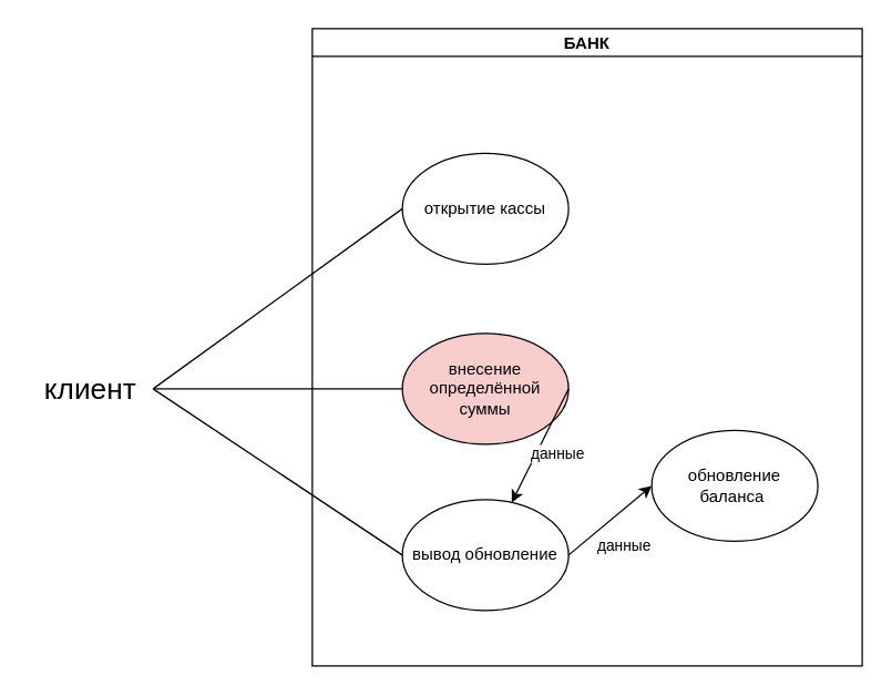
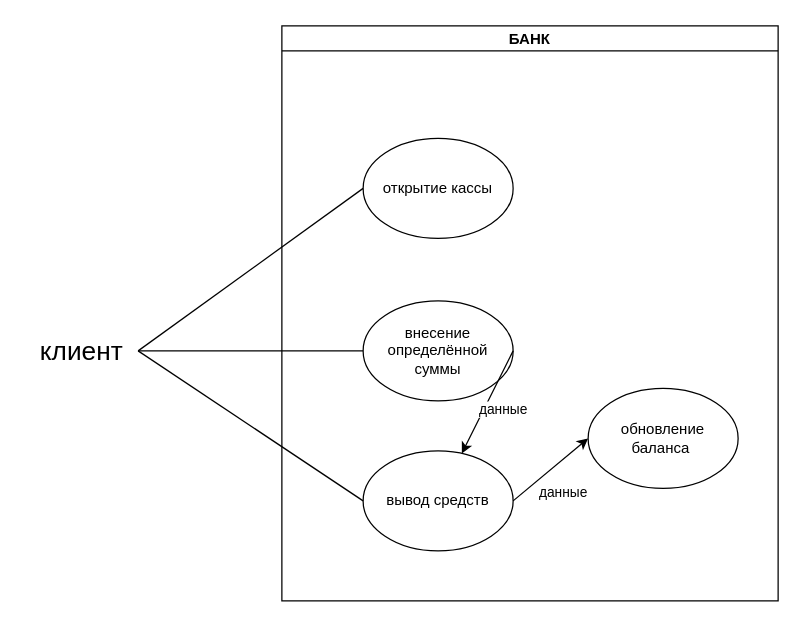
  <mxCell id="0" />
  <mxCell id="1" parent="0" />
  <mxCell id="2" value="БАНК" style="swimlane;startSize=20;" vertex="1" parent="1"><mxGeometry x="225" y="20" width="397" height="460" as="geometry"><mxRectangle x="215" y="180" width="50" height="40" as="alternateBounds" /></mxGeometry></mxCell>
  <mxCell id="3" value="открытие кассы" style="ellipse;whiteSpace=wrap;html=1;" vertex="1" parent="2"><mxGeometry x="65" y="90" width="120" height="80" as="geometry" /></mxCell>
- <mxCell id="4" value="внесение определённой суммы" style="ellipse;whiteSpace=wrap;html=1;fillColor=#f8cecc;" vertex="1" parent="2"><mxGeometry x="65" y="220" width="120" height="80" as="geometry" /></mxCell>
- <mxCell id="5" value="вывод обновление" style="ellipse;whiteSpace=wrap;html=1;" vertex="1" parent="2"><mxGeometry x="65" y="340" width="120" height="80" as="geometry" /></mxCell>
+ <mxCell id="4" value="внесение определённой суммы" style="ellipse;whiteSpace=wrap;html=1;" vertex="1" parent="2"><mxGeometry x="65" y="220" width="120" height="80" as="geometry" /></mxCell>
+ <mxCell id="5" value="вывод средств" style="ellipse;whiteSpace=wrap;html=1;" vertex="1" parent="2"><mxGeometry x="65" y="340" width="120" height="80" as="geometry" /></mxCell>
  <mxCell id="6" value="обновление баланса&amp;nbsp;" style="ellipse;whiteSpace=wrap;html=1;" vertex="1" parent="2"><mxGeometry x="245" y="290" width="120" height="80" as="geometry" /></mxCell>
  <mxCell id="7" value="данные" style="endArrow=classic;html=1;rounded=0;exitX=1;exitY=0.5;exitDx=0;exitDy=0;verticalAlign=bottom;" edge="1" parent="2" source="4" target="5"><mxGeometry x="0.2" y="18" width="50" height="50" relative="1" as="geometry"><mxPoint x="235" y="240" as="sourcePoint" /><mxPoint x="285" y="190" as="targetPoint" /><mxPoint y="-1" as="offset" /></mxGeometry></mxCell>
  <mxCell id="8" value="данные" style="endArrow=classic;html=1;rounded=0;exitX=1;exitY=0.5;exitDx=0;exitDy=0;entryX=0;entryY=0.5;entryDx=0;entryDy=0;verticalAlign=top;" edge="1" parent="2" source="5" target="6"><mxGeometry x="0.115" y="-10" width="50" height="50" relative="1" as="geometry"><mxPoint x="215" y="370" as="sourcePoint" /><mxPoint x="275" y="440" as="targetPoint" /><mxPoint as="offset" /></mxGeometry></mxCell>
  <mxCell id="9" value="&lt;font style=&quot;font-size: 21px;&quot;&gt;клиент&lt;/font&gt;" style="text;html=1;align=center;verticalAlign=middle;whiteSpace=wrap;rounded=0;" vertex="1" parent="1"><mxGeometry x="20" y="265" width="90" height="30" as="geometry" /></mxCell>
  <mxCell id="10" value="" style="endArrow=none;html=1;rounded=0;entryX=0;entryY=0.5;entryDx=0;entryDy=0;exitX=1;exitY=0.5;exitDx=0;exitDy=0;" edge="1" parent="1" source="9" target="3"><mxGeometry width="50" height="50" relative="1" as="geometry"><mxPoint x="140" y="230" as="sourcePoint" /><mxPoint x="190" y="180" as="targetPoint" /></mxGeometry></mxCell>
  <mxCell id="11" value="" style="endArrow=none;html=1;rounded=0;entryX=0;entryY=0.5;entryDx=0;entryDy=0;exitX=1;exitY=0.5;exitDx=0;exitDy=0;" edge="1" parent="1" source="9" target="4"><mxGeometry width="50" height="50" relative="1" as="geometry"><mxPoint x="130" y="265" as="sourcePoint" /><mxPoint x="300" y="160" as="targetPoint" /></mxGeometry></mxCell>
  <mxCell id="12" value="" style="endArrow=none;html=1;rounded=0;entryX=0;entryY=0.5;entryDx=0;entryDy=0;exitX=1;exitY=0.5;exitDx=0;exitDy=0;" edge="1" parent="1" source="9" target="5"><mxGeometry width="50" height="50" relative="1" as="geometry"><mxPoint x="120" y="290" as="sourcePoint" /><mxPoint x="300" y="290" as="targetPoint" /></mxGeometry></mxCell>
